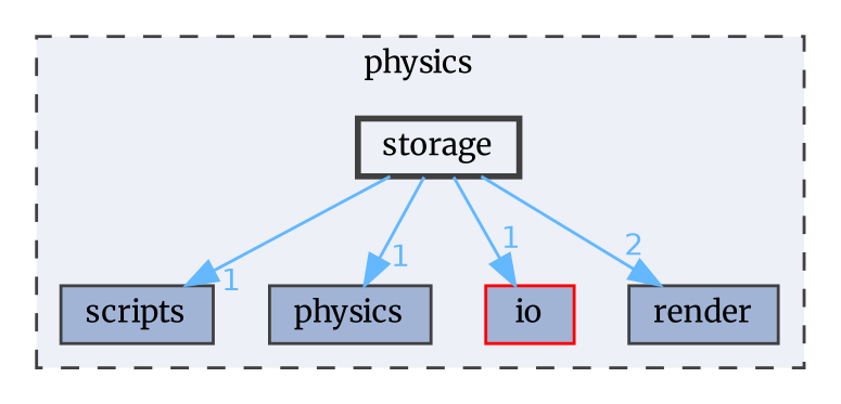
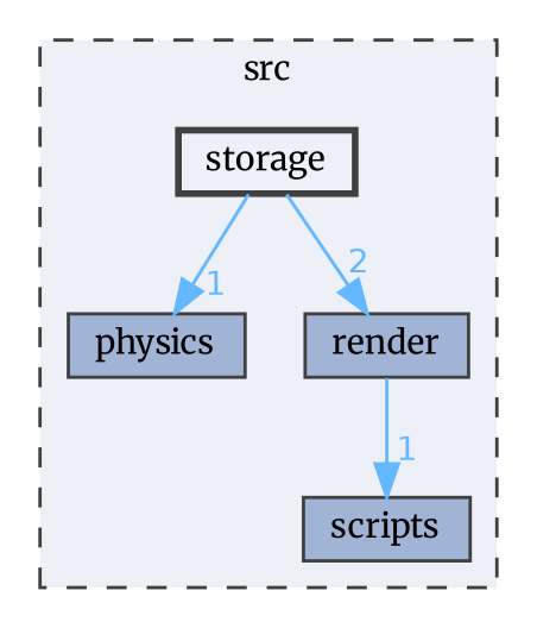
  digraph {
    compound=true
    fontname=Merriweather
    node [color=grey25 fillcolor="#a2b4d6" fontname=Merriweather fontsize=10 shape=box style=filled]
    edge [color=steelblue1 fontcolor=steelblue1 fontname=Merriweather fontsize=10 headlabel=1 labeldistance=1.5 labelfontname=Helvetica labelfontsize=10]
    n1 [height=0.2 label=scripts width=0.4]
    n2 [height=0.2 label=physics width=0.4]
-   n3 [color=red height=0.2 label=io width=0.4]
    n4 [height=0.2 label=render width=0.4]
    n5 [fillcolor="#edf0f7" height=0.2 label=storage style="filled,bold" width=0.4]
    subgraph cluster_1 {
      bgcolor="#edf0f7"
      fontsize=10
-     label=physics
+     label=src
      pencolor=grey25
      style="filled,dashed"
      n1
      n2
-     n3
      n4
      n5
    }
-   n5 -> n1
+   n4 -> n1
    n5 -> n2
-   n5 -> n3
    n5 -> n4 [headlabel=2]
  }
